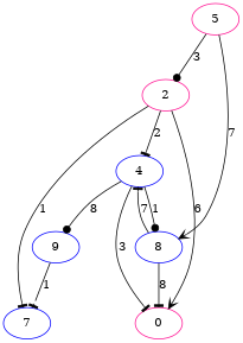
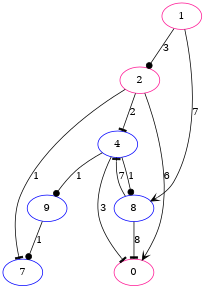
  digraph {
    node [color=blue]
    edge [arrowhead=tee]
-   1 [color=deeppink label=5]
+   1 [color=deeppink]
    2 [color=deeppink]
    n3 [label=8]
    4
    n5 [color=deeppink label=0]
    7
    n7 [label=9]
    1 -> 2 [arrowhead=dot label=3]
    1 -> n3 [arrowhead=vee label=7]
    2 -> 4 [label=2]
    2 -> n5 [arrowhead=vee label=6]
    2 -> 7 [label=1]
    n3 -> 4 [label=7]
    n3 -> n5 [label=8]
    4 -> n3 [arrowhead=dot label=1]
    4 -> n5 [label=3]
-   4 -> n7 [arrowhead=dot label=8]
-   n7 -> 7 [label=1]
+   4 -> n7 [arrowhead=dot label=1]
+   n7 -> 7 [arrowhead=dot label=1]
  }
